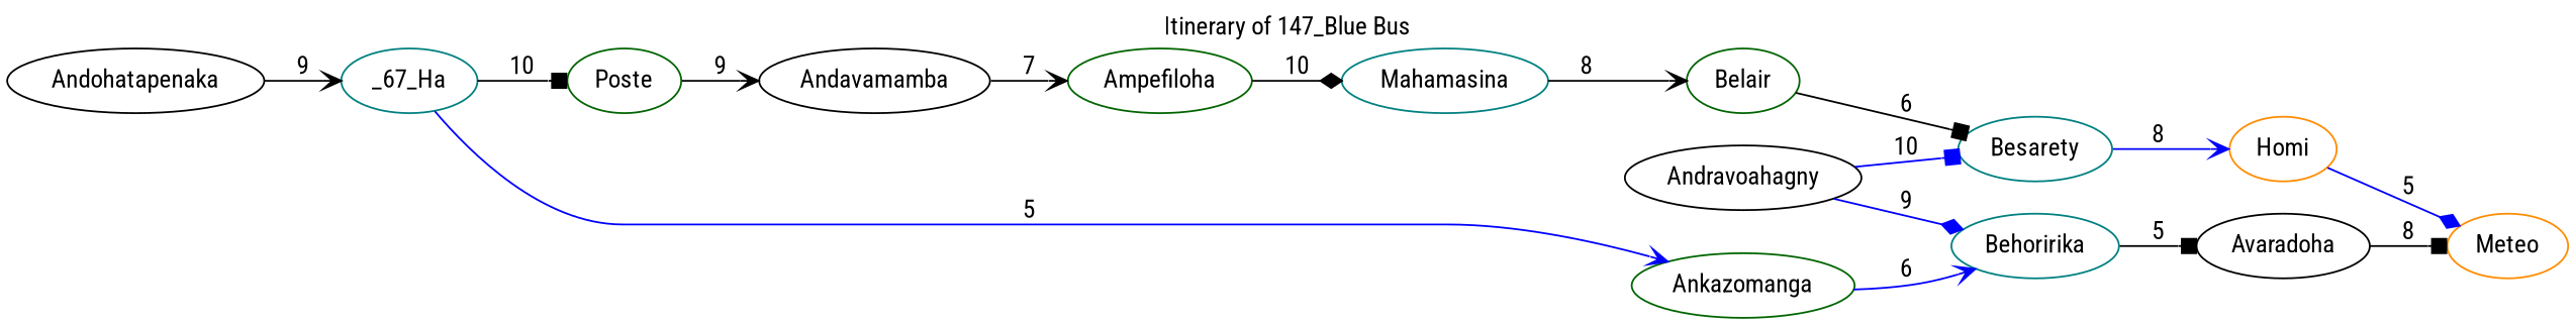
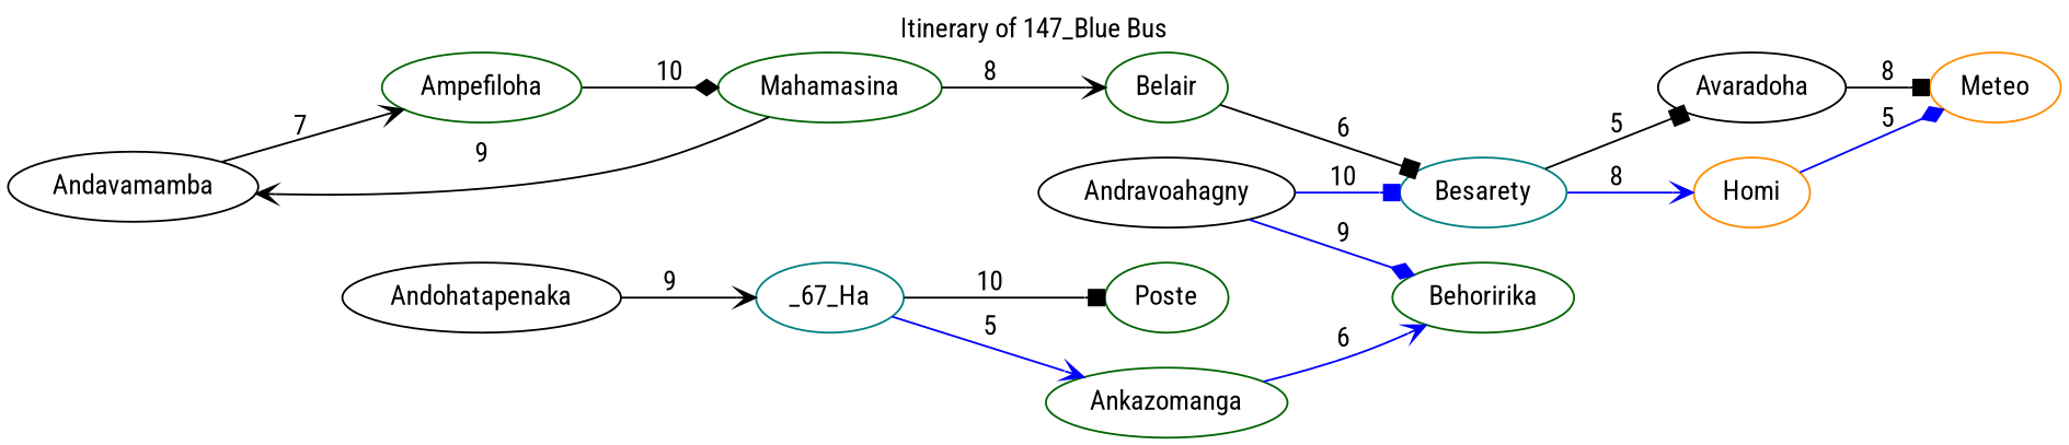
  digraph {
    fontname="Roboto Condensed"
    label="Itinerary of 147_Blue Bus"
    labelloc=t
    rankdir=LR
    node [color=darkgreen fontname="Roboto Condensed"]
    edge [arrowhead=vee fontname="Roboto Condensed" weight=10]
    Andavamamba [color=black]
    Ampefiloha
-   Mahamasina [color=teal]
+   Mahamasina
    Belair
    Besarety [color=teal]
    _67_Ha [color=teal]
    Poste
    Ankazomanga
-   Behoririka [color=teal]
+   Behoririka
    Andohatapenaka [color=black]
    Avaradoha [color=black]
    Homi [color=darkorange]
    Andravoahagny [color=black]
    Meteo [color=darkorange]
    Andavamamba -> Ampefiloha [label=7 weight=7]
    Ampefiloha -> Mahamasina [arrowhead=diamond label=10]
    Mahamasina -> Belair [label=8 weight=8]
    Belair -> Besarety [arrowhead=box label=6 weight=6]
-   Behoririka -> Avaradoha [arrowhead=box label=5 weight=5]
+   Besarety -> Avaradoha [arrowhead=box label=5 weight=5]
    Besarety -> Homi [color=blue label=8 weight=8]
    _67_Ha -> Poste [arrowhead=box label=10]
    _67_Ha -> Ankazomanga [color=blue label=5 weight=5]
-   Poste -> Andavamamba [label=9 weight=9]
+   Mahamasina -> Andavamamba [label=9 weight=9]
    Ankazomanga -> Behoririka [color=blue label=6 weight=6]
    Andohatapenaka -> _67_Ha [label=9 weight=9]
    Avaradoha -> Meteo [arrowhead=box label=8 weight=8]
    Homi -> Meteo [arrowhead=diamond color=blue label=5 weight=5]
    Andravoahagny -> Besarety [arrowhead=box color=blue label=10]
    Andravoahagny -> Behoririka [arrowhead=diamond color=blue label=9 weight=9]
  }
